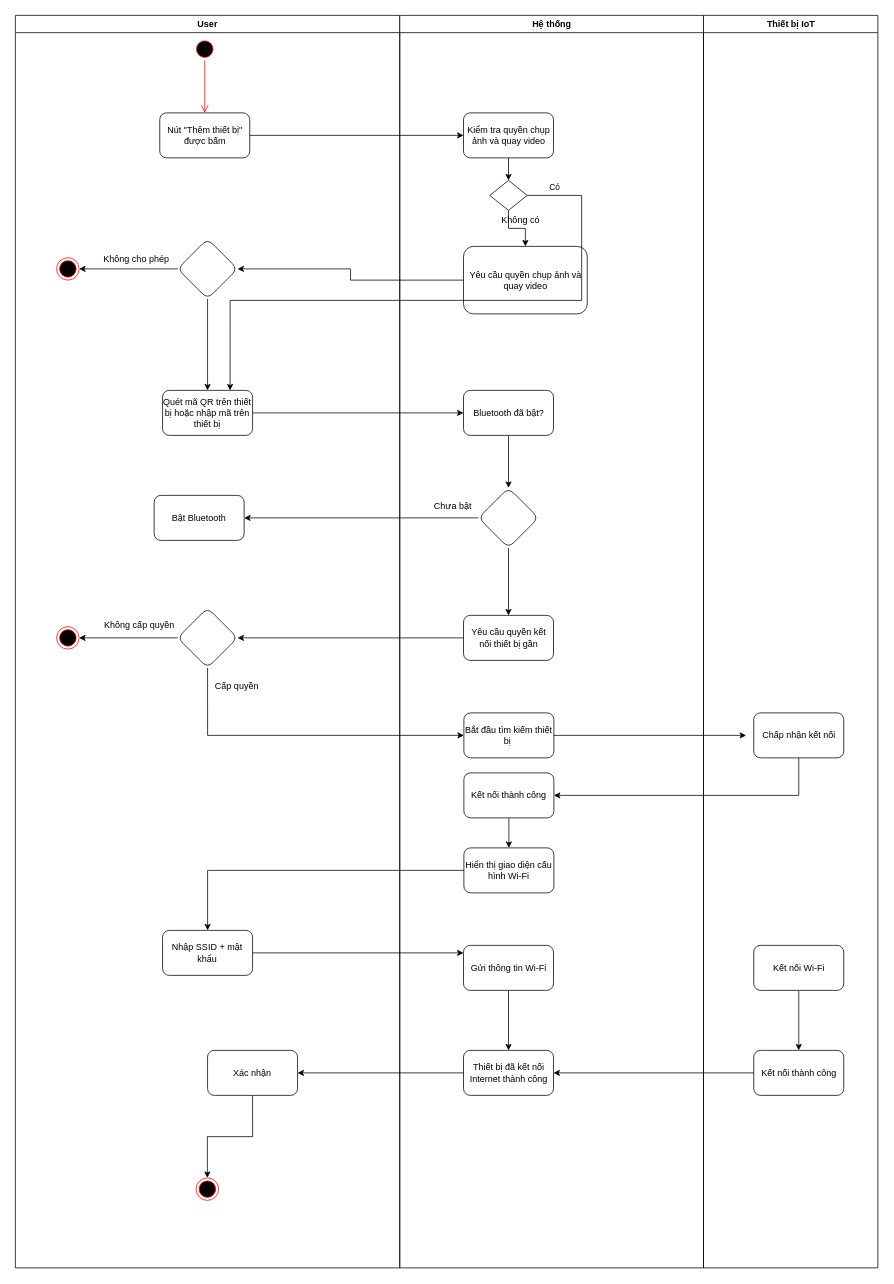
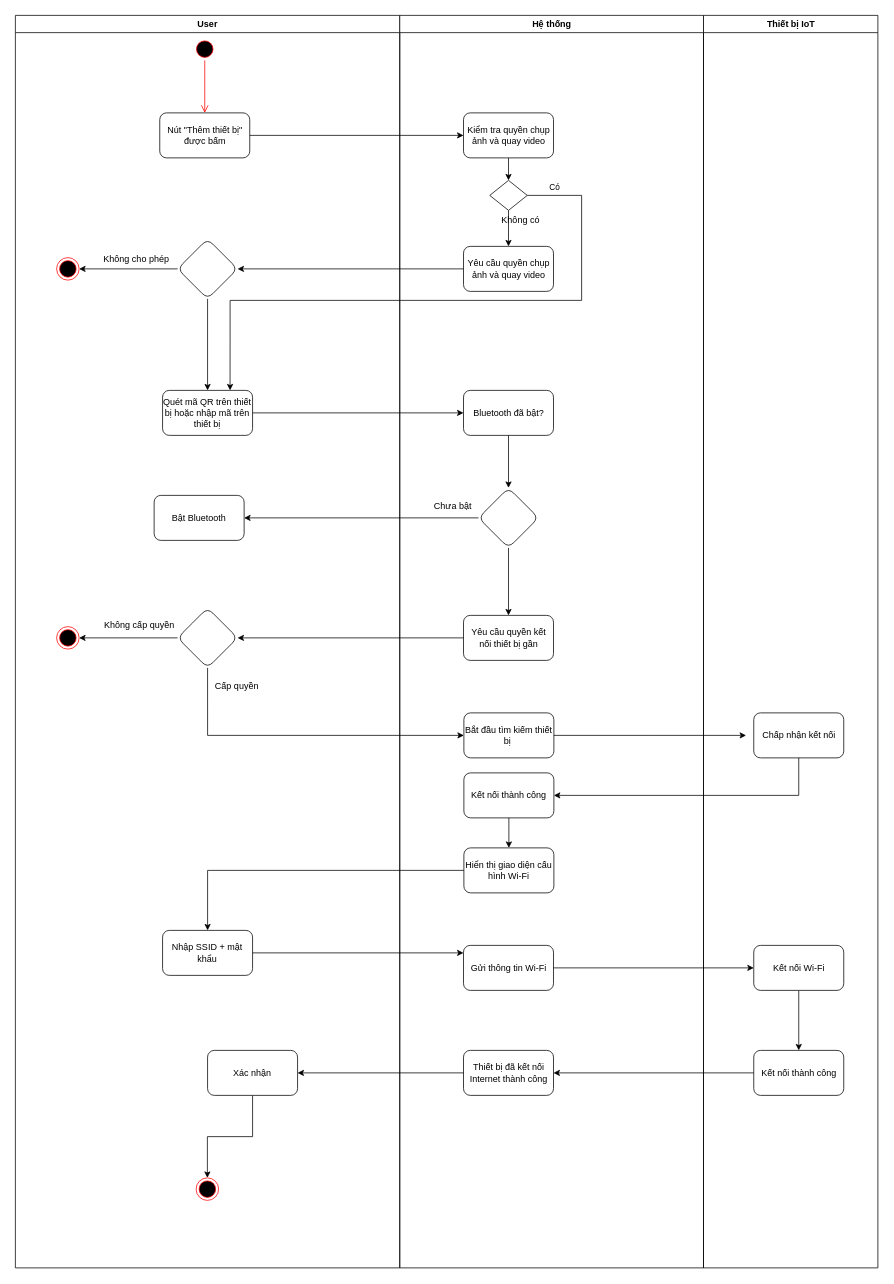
  <mxCell id="0" />
  <mxCell id="1" parent="0" />
  <mxCell id="2" value="User" style="swimlane;whiteSpace=wrap;html=1;" vertex="1" parent="1"><mxGeometry x="20" y="20" width="512.5" height="1670" as="geometry"><mxRectangle x="200" y="150" width="70" height="30" as="alternateBounds" /></mxGeometry></mxCell>
  <mxCell id="3" value="" style="ellipse;html=1;shape=startState;fillColor=#000000;strokeColor=#ff0000;" vertex="1" parent="2"><mxGeometry x="237.5" y="30" width="30" height="30" as="geometry" /></mxCell>
  <mxCell id="4" value="" style="html=1;verticalAlign=bottom;endArrow=open;endSize=8;strokeColor=#ff0000;rounded=0;entryX=0.5;entryY=0;entryDx=0;entryDy=0;" edge="1" source="3" parent="2" target="5"><mxGeometry relative="1" as="geometry"><mxPoint x="100" y="130" as="targetPoint" /></mxGeometry></mxCell>
  <mxCell id="5" value="Nút &quot;Thêm thiết bị&quot; được bấm" style="rounded=1;whiteSpace=wrap;html=1;" vertex="1" parent="2"><mxGeometry x="192.5" y="130" width="120" height="60" as="geometry" /></mxCell>
  <mxCell id="6" value="" style="edgeStyle=orthogonalEdgeStyle;rounded=0;orthogonalLoop=1;jettySize=auto;html=1;" edge="1" parent="2" source="8" target="9"><mxGeometry relative="1" as="geometry" /></mxCell>
  <mxCell id="7" style="edgeStyle=orthogonalEdgeStyle;rounded=0;orthogonalLoop=1;jettySize=auto;html=1;exitX=0;exitY=0.5;exitDx=0;exitDy=0;entryX=1;entryY=0.5;entryDx=0;entryDy=0;" edge="1" parent="2" source="8" target="10"><mxGeometry relative="1" as="geometry" /></mxCell>
  <mxCell id="8" value="" style="rhombus;whiteSpace=wrap;html=1;rounded=1;" vertex="1" parent="2"><mxGeometry x="216.25" y="298" width="80" height="80" as="geometry" /></mxCell>
  <mxCell id="9" value="Quét mã QR trên thiết bị hoặc nhập mã trên thiết bị" style="whiteSpace=wrap;html=1;rounded=1;" vertex="1" parent="2"><mxGeometry x="196.25" y="500" width="120" height="60" as="geometry" /></mxCell>
  <mxCell id="10" value="" style="ellipse;html=1;shape=endState;fillColor=#000000;strokeColor=#ff0000;" vertex="1" parent="2"><mxGeometry x="55" y="323" width="30" height="30" as="geometry" /></mxCell>
  <mxCell id="11" value="Không cho phép" style="text;html=1;align=center;verticalAlign=middle;resizable=0;points=[];autosize=1;strokeColor=none;fillColor=none;" vertex="1" parent="2"><mxGeometry x="106.25" y="310" width="110" height="30" as="geometry" /></mxCell>
  <mxCell id="12" value="Bật Bluetooth" style="whiteSpace=wrap;html=1;rounded=1;" vertex="1" parent="2"><mxGeometry x="185" y="640" width="120" height="60" as="geometry" /></mxCell>
  <mxCell id="13" style="edgeStyle=orthogonalEdgeStyle;rounded=0;orthogonalLoop=1;jettySize=auto;html=1;exitX=0;exitY=0.5;exitDx=0;exitDy=0;entryX=1;entryY=0.5;entryDx=0;entryDy=0;" edge="1" parent="2" source="14" target="15"><mxGeometry relative="1" as="geometry" /></mxCell>
  <mxCell id="14" value="" style="rhombus;whiteSpace=wrap;html=1;rounded=1;" vertex="1" parent="2"><mxGeometry x="216.25" y="790" width="80" height="80" as="geometry" /></mxCell>
  <mxCell id="15" value="" style="ellipse;html=1;shape=endState;fillColor=#000000;strokeColor=#ff0000;" vertex="1" parent="2"><mxGeometry x="55" y="815" width="30" height="30" as="geometry" /></mxCell>
  <mxCell id="16" value="Cấp quyền" style="text;html=1;align=center;verticalAlign=middle;resizable=0;points=[];autosize=1;strokeColor=none;fillColor=none;" vertex="1" parent="2"><mxGeometry x="255" y="880" width="80" height="30" as="geometry" /></mxCell>
  <mxCell id="17" value="Nhập SSID + mật khẩu" style="whiteSpace=wrap;html=1;rounded=1;" vertex="1" parent="2"><mxGeometry x="196.25" y="1220" width="120" height="60" as="geometry" /></mxCell>
  <mxCell id="18" style="edgeStyle=orthogonalEdgeStyle;rounded=0;orthogonalLoop=1;jettySize=auto;html=1;exitX=0.5;exitY=1;exitDx=0;exitDy=0;entryX=0.5;entryY=0;entryDx=0;entryDy=0;" edge="1" parent="2" source="19" target="20"><mxGeometry relative="1" as="geometry" /></mxCell>
  <mxCell id="19" value="Xác nhận" style="whiteSpace=wrap;html=1;rounded=1;" vertex="1" parent="2"><mxGeometry x="256.25" y="1380" width="120" height="60" as="geometry" /></mxCell>
  <mxCell id="20" value="" style="ellipse;html=1;shape=endState;fillColor=#000000;strokeColor=#ff0000;" vertex="1" parent="2"><mxGeometry x="241" y="1550" width="30" height="30" as="geometry" /></mxCell>
  <mxCell id="21" value="Hệ thống" style="swimlane;whiteSpace=wrap;html=1;" vertex="1" parent="1"><mxGeometry x="532.5" y="20" width="405" height="1670" as="geometry" /></mxCell>
  <mxCell id="22" value="" style="rhombus;whiteSpace=wrap;html=1;" vertex="1" parent="21"><mxGeometry x="120" y="220" width="50" height="40" as="geometry" /></mxCell>
  <mxCell id="23" value="Bluetooth đã bật?" style="whiteSpace=wrap;html=1;rounded=1;" vertex="1" parent="21"><mxGeometry x="85" y="500" width="120" height="60" as="geometry" /></mxCell>
  <mxCell id="24" style="edgeStyle=orthogonalEdgeStyle;rounded=0;orthogonalLoop=1;jettySize=auto;html=1;exitX=0.5;exitY=1;exitDx=0;exitDy=0;entryX=0.5;entryY=0;entryDx=0;entryDy=0;" edge="1" parent="21" source="25" target="22"><mxGeometry relative="1" as="geometry" /></mxCell>
  <mxCell id="25" value="Kiểm tra quyền chụp ảnh và quay video" style="whiteSpace=wrap;html=1;rounded=1;" vertex="1" parent="21"><mxGeometry x="85" y="130" width="120" height="60" as="geometry" /></mxCell>
- <mxCell id="26" value="Yêu cầu quyền chụp ảnh và quay video" style="rounded=1;whiteSpace=wrap;html=1;" vertex="1" parent="21"><mxGeometry x="85" y="308" width="165" height="90" as="geometry" /></mxCell>
+ <mxCell id="26" value="Yêu cầu quyền chụp ảnh và quay video" style="rounded=1;whiteSpace=wrap;html=1;" vertex="1" parent="21"><mxGeometry x="85" y="308" width="120" height="60" as="geometry" /></mxCell>
  <mxCell id="27" style="edgeStyle=orthogonalEdgeStyle;rounded=0;orthogonalLoop=1;jettySize=auto;html=1;exitX=0.5;exitY=1;exitDx=0;exitDy=0;entryX=0.5;entryY=0;entryDx=0;entryDy=0;" edge="1" parent="21" source="22" target="26"><mxGeometry relative="1" as="geometry" /></mxCell>
  <mxCell id="28" value="" style="edgeStyle=orthogonalEdgeStyle;rounded=0;orthogonalLoop=1;jettySize=auto;html=1;" edge="1" parent="21" source="29" target="32"><mxGeometry relative="1" as="geometry" /></mxCell>
  <mxCell id="29" value="" style="rhombus;whiteSpace=wrap;html=1;rounded=1;" vertex="1" parent="21"><mxGeometry x="105" y="630" width="80" height="80" as="geometry" /></mxCell>
  <mxCell id="30" value="" style="edgeStyle=orthogonalEdgeStyle;rounded=0;orthogonalLoop=1;jettySize=auto;html=1;" edge="1" parent="21" source="23" target="29"><mxGeometry relative="1" as="geometry"><Array as="points"><mxPoint x="152.5" y="670" /></Array></mxGeometry></mxCell>
  <mxCell id="31" value="Chưa bật" style="text;html=1;align=center;verticalAlign=middle;resizable=0;points=[];autosize=1;strokeColor=none;fillColor=none;" vertex="1" parent="21"><mxGeometry x="35" y="640" width="70" height="30" as="geometry" /></mxCell>
  <mxCell id="32" value="Yêu cầu quyền kết nối thiết bị gần" style="whiteSpace=wrap;html=1;rounded=1;" vertex="1" parent="21"><mxGeometry x="85" y="800" width="120" height="60" as="geometry" /></mxCell>
  <mxCell id="33" value="Bắt đầu tìm kiếm thiết bị&amp;nbsp;" style="rounded=1;whiteSpace=wrap;html=1;" vertex="1" parent="21"><mxGeometry x="85.5" y="930" width="120" height="60" as="geometry" /></mxCell>
  <mxCell id="34" value="Kết nối thành công" style="whiteSpace=wrap;html=1;rounded=1;" vertex="1" parent="21"><mxGeometry x="85.5" y="1010" width="120" height="60" as="geometry" /></mxCell>
  <mxCell id="35" value="Hiển thị giao diện cấu hình Wi-Fi" style="whiteSpace=wrap;html=1;rounded=1;" vertex="1" parent="21"><mxGeometry x="85.5" y="1110" width="120" height="60" as="geometry" /></mxCell>
  <mxCell id="36" value="" style="edgeStyle=orthogonalEdgeStyle;rounded=0;orthogonalLoop=1;jettySize=auto;html=1;" edge="1" parent="21" source="34" target="35"><mxGeometry relative="1" as="geometry" /></mxCell>
  <mxCell id="37" value="Gửi thông tin Wi-Fi" style="whiteSpace=wrap;html=1;rounded=1;" vertex="1" parent="21"><mxGeometry x="85" y="1240" width="120" height="60" as="geometry" /></mxCell>
  <mxCell id="38" value="Thiết bị đã kết nối Internet thành công" style="whiteSpace=wrap;html=1;rounded=1;" vertex="1" parent="21"><mxGeometry x="85" y="1380" width="120" height="60" as="geometry" /></mxCell>
  <mxCell id="39" value="" style="edgeStyle=orthogonalEdgeStyle;rounded=0;orthogonalLoop=1;jettySize=auto;html=1;" edge="1" parent="1" source="26" target="8"><mxGeometry relative="1" as="geometry" /></mxCell>
  <mxCell id="40" value="" style="edgeStyle=orthogonalEdgeStyle;rounded=0;orthogonalLoop=1;jettySize=auto;html=1;" edge="1" parent="1" source="9" target="23"><mxGeometry relative="1" as="geometry" /></mxCell>
  <mxCell id="41" value="" style="edgeStyle=orthogonalEdgeStyle;rounded=0;orthogonalLoop=1;jettySize=auto;html=1;" edge="1" parent="1" source="5" target="25"><mxGeometry relative="1" as="geometry" /></mxCell>
  <mxCell id="42" style="edgeStyle=orthogonalEdgeStyle;rounded=0;orthogonalLoop=1;jettySize=auto;html=1;exitX=1;exitY=0.5;exitDx=0;exitDy=0;entryX=0.75;entryY=0;entryDx=0;entryDy=0;" edge="1" parent="1" source="22" target="9"><mxGeometry relative="1" as="geometry"><Array as="points"><mxPoint x="775" y="260" /><mxPoint x="775" y="400" /><mxPoint x="306" y="400" /></Array></mxGeometry></mxCell>
  <mxCell id="43" value="Có" style="edgeLabel;html=1;align=center;verticalAlign=middle;resizable=0;points=[];" vertex="1" connectable="0" parent="42"><mxGeometry x="-0.926" y="12" relative="1" as="geometry"><mxPoint x="6" as="offset" /></mxGeometry></mxCell>
  <mxCell id="44" value="Không có&amp;nbsp;" style="text;html=1;align=center;verticalAlign=middle;resizable=0;points=[];autosize=1;strokeColor=none;fillColor=none;" vertex="1" parent="1"><mxGeometry x="655" y="278" width="80" height="30" as="geometry" /></mxCell>
  <mxCell id="45" value="" style="edgeStyle=orthogonalEdgeStyle;rounded=0;orthogonalLoop=1;jettySize=auto;html=1;" edge="1" parent="1" source="29" target="12"><mxGeometry relative="1" as="geometry" /></mxCell>
  <mxCell id="46" value="" style="edgeStyle=orthogonalEdgeStyle;rounded=0;orthogonalLoop=1;jettySize=auto;html=1;" edge="1" parent="1" source="32" target="14"><mxGeometry relative="1" as="geometry" /></mxCell>
  <mxCell id="47" value="Không cấp quyền" style="text;html=1;align=center;verticalAlign=middle;resizable=0;points=[];autosize=1;strokeColor=none;fillColor=none;" vertex="1" parent="1"><mxGeometry y="818" width="120" height="30" as="geometry" x="125" /></mxCell>
  <mxCell id="48" style="edgeStyle=orthogonalEdgeStyle;rounded=0;orthogonalLoop=1;jettySize=auto;html=1;exitX=0.5;exitY=1;exitDx=0;exitDy=0;entryX=0;entryY=0.5;entryDx=0;entryDy=0;" edge="1" parent="1" source="14" target="33"><mxGeometry relative="1" as="geometry" /></mxCell>
  <mxCell id="49" value="Thiết bị IoT" style="swimlane;whiteSpace=wrap;html=1;" vertex="1" parent="1"><mxGeometry x="937.5" y="20" width="232.5" height="1670" as="geometry" /></mxCell>
  <mxCell id="50" value="Chấp nhận kết nối" style="rounded=1;whiteSpace=wrap;html=1;" vertex="1" parent="49"><mxGeometry x="67" y="930" width="120" height="60" as="geometry" /></mxCell>
  <mxCell id="51" value="" style="edgeStyle=orthogonalEdgeStyle;rounded=0;orthogonalLoop=1;jettySize=auto;html=1;" edge="1" parent="49" source="52" target="53"><mxGeometry relative="1" as="geometry" /></mxCell>
  <mxCell id="52" value="Kết nối Wi-Fi" style="whiteSpace=wrap;html=1;rounded=1;" vertex="1" parent="49"><mxGeometry x="67" y="1240" width="120" height="60" as="geometry" /></mxCell>
  <mxCell id="53" value="Kết nối thành công" style="whiteSpace=wrap;html=1;rounded=1;" vertex="1" parent="49"><mxGeometry x="67" y="1380" width="120" height="60" as="geometry" /></mxCell>
  <mxCell id="54" value="" style="edgeStyle=orthogonalEdgeStyle;rounded=0;orthogonalLoop=1;jettySize=auto;html=1;" edge="1" parent="1" source="33"><mxGeometry relative="1" as="geometry"><mxPoint x="994.25" y="980" as="targetPoint" /></mxGeometry></mxCell>
  <mxCell id="55" style="edgeStyle=orthogonalEdgeStyle;rounded=0;orthogonalLoop=1;jettySize=auto;html=1;exitX=0.5;exitY=1;exitDx=0;exitDy=0;entryX=1;entryY=0.5;entryDx=0;entryDy=0;" edge="1" parent="1" source="50" target="34"><mxGeometry relative="1" as="geometry" /></mxCell>
  <mxCell id="56" value="" style="edgeStyle=orthogonalEdgeStyle;rounded=0;orthogonalLoop=1;jettySize=auto;html=1;" edge="1" parent="1" source="35" target="17"><mxGeometry relative="1" as="geometry" /></mxCell>
  <mxCell id="57" value="" style="edgeStyle=orthogonalEdgeStyle;rounded=0;orthogonalLoop=1;jettySize=auto;html=1;" edge="1" parent="1" source="17" target="37"><mxGeometry relative="1" as="geometry"><Array as="points"><mxPoint x="276" y="1290" /></Array></mxGeometry></mxCell>
- <mxCell id="58" value="" style="edgeStyle=orthogonalEdgeStyle;rounded=0;orthogonalLoop=1;jettySize=auto;html=1;" edge="1" parent="1" source="37" target="38"><mxGeometry relative="1" as="geometry" /></mxCell>
+ <mxCell id="58" value="" style="edgeStyle=orthogonalEdgeStyle;rounded=0;orthogonalLoop=1;jettySize=auto;html=1;" edge="1" parent="1" source="37" target="52"><mxGeometry relative="1" as="geometry" /></mxCell>
  <mxCell id="59" value="" style="edgeStyle=orthogonalEdgeStyle;rounded=0;orthogonalLoop=1;jettySize=auto;html=1;" edge="1" parent="1" source="53" target="38"><mxGeometry relative="1" as="geometry" /></mxCell>
  <mxCell id="60" value="" style="edgeStyle=orthogonalEdgeStyle;rounded=0;orthogonalLoop=1;jettySize=auto;html=1;" edge="1" parent="1" source="38" target="19"><mxGeometry relative="1" as="geometry" /></mxCell>
